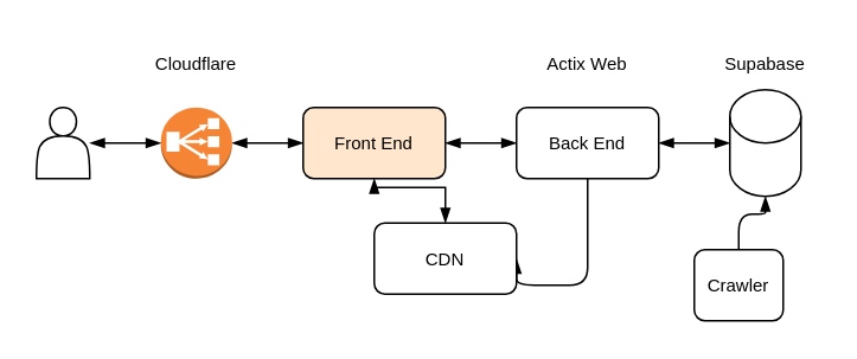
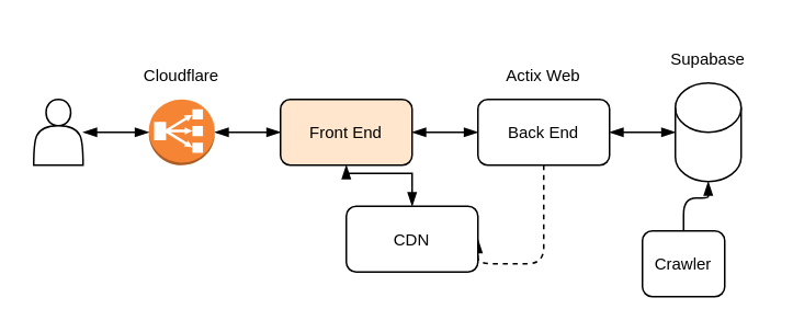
  <mxCell id="0" />
  <mxCell id="1" parent="0" />
  <mxCell id="2" value="" style="shape=actor;whiteSpace=wrap;html=1;" vertex="1" parent="1"><mxGeometry x="20" y="60" width="30" height="40" as="geometry" /></mxCell>
  <mxCell id="3" style="edgeStyle=orthogonalEdgeStyle;rounded=0;orthogonalLoop=1;jettySize=auto;html=1;startArrow=blockThin;startFill=1;endArrow=blockThin;endFill=1;" edge="1" parent="1" source="4"><mxGeometry relative="1" as="geometry"><mxPoint x="170" y="80" as="targetPoint" /></mxGeometry></mxCell>
  <mxCell id="4" value="" style="outlineConnect=0;dashed=0;verticalLabelPosition=bottom;verticalAlign=top;align=center;html=1;shape=mxgraph.aws3.classic_load_balancer;fillColor=#F58534;gradientColor=none;" vertex="1" parent="1"><mxGeometry x="90" y="60" width="40" height="40" as="geometry" /></mxCell>
  <mxCell id="5" style="edgeStyle=orthogonalEdgeStyle;rounded=0;orthogonalLoop=1;jettySize=auto;html=1;entryX=0;entryY=0.5;entryDx=0;entryDy=0;entryPerimeter=0;endArrow=blockThin;endFill=1;startArrow=blockThin;startFill=1;" edge="1" parent="1" source="2" target="4"><mxGeometry relative="1" as="geometry" /></mxCell>
  <mxCell id="6" style="edgeStyle=orthogonalEdgeStyle;rounded=0;orthogonalLoop=1;jettySize=auto;html=1;endArrow=blockThin;endFill=1;startArrow=blockThin;startFill=1;" edge="1" parent="1" source="7"><mxGeometry relative="1" as="geometry"><mxPoint x="290" y="80" as="targetPoint" /></mxGeometry></mxCell>
  <mxCell id="7" value="&lt;font style=&quot;font-size: 10px;&quot;&gt;Front End&lt;/font&gt;" style="rounded=1;whiteSpace=wrap;html=1;fillColor=#ffe6cc;" vertex="1" parent="1"><mxGeometry x="170" y="60" width="80" height="40" as="geometry" /></mxCell>
- <mxCell id="8" value="&lt;font style=&quot;font-size: 10px;&quot;&gt;Cloudflare&lt;/font&gt;" style="text;html=1;align=center;verticalAlign=middle;whiteSpace=wrap;rounded=0;" vertex="1" parent="1"><mxGeometry x="80" y="20" width="60" height="30" as="geometry" /></mxCell>
- <mxCell id="9" style="edgeStyle=orthogonalEdgeStyle;rounded=1;orthogonalLoop=1;jettySize=auto;html=1;entryX=1;entryY=0.5;entryDx=0;entryDy=0;curved=0;endArrow=blockThin;endFill=1;" edge="1" parent="1" source="10" target="18"><mxGeometry relative="1" as="geometry"><Array as="points"><mxPoint x="330" y="160" /></Array></mxGeometry></mxCell>
+ <mxCell id="8" value="&lt;font style=&quot;font-size: 10px;&quot;&gt;Cloudflare&lt;/font&gt;" style="text;html=1;align=center;verticalAlign=middle;whiteSpace=wrap;rounded=0;" vertex="1" parent="1"><mxGeometry x="80" y="30" width="60" height="30" as="geometry" /></mxCell>
+ <mxCell id="9" style="edgeStyle=orthogonalEdgeStyle;rounded=1;orthogonalLoop=1;jettySize=auto;html=1;entryX=1;entryY=0.5;entryDx=0;entryDy=0;curved=0;endArrow=blockThin;endFill=1;dashed=1;" edge="1" parent="1" source="10" target="18"><mxGeometry relative="1" as="geometry"><Array as="points"><mxPoint x="330" y="160" /></Array></mxGeometry></mxCell>
  <mxCell id="10" value="&lt;font style=&quot;font-size: 10px;&quot;&gt;Back End&lt;/font&gt;" style="rounded=1;whiteSpace=wrap;html=1;" vertex="1" parent="1"><mxGeometry x="290" y="60" width="80" height="40" as="geometry" /></mxCell>
- <mxCell id="11" value="&lt;font style=&quot;font-size: 10px;&quot;&gt;Actix Web&lt;/font&gt;" style="text;html=1;align=center;verticalAlign=middle;whiteSpace=wrap;rounded=0;" vertex="1" parent="1"><mxGeometry x="300" y="20" width="60" height="30" as="geometry" /></mxCell>
+ <mxCell id="11" value="&lt;font style=&quot;font-size: 10px;&quot;&gt;Actix Web&lt;/font&gt;" style="text;html=1;align=center;verticalAlign=middle;whiteSpace=wrap;rounded=0;" vertex="1" parent="1"><mxGeometry x="300" y="30" width="60" height="30" as="geometry" /></mxCell>
  <mxCell id="12" value="" style="shape=cylinder3;whiteSpace=wrap;html=1;boundedLbl=1;backgroundOutline=1;size=15;" vertex="1" parent="1"><mxGeometry x="410" y="50" width="40" height="60" as="geometry" /></mxCell>
  <mxCell id="13" style="edgeStyle=orthogonalEdgeStyle;rounded=0;orthogonalLoop=1;jettySize=auto;html=1;entryX=0;entryY=0.5;entryDx=0;entryDy=0;entryPerimeter=0;endArrow=blockThin;endFill=1;startArrow=blockThin;startFill=1;" edge="1" parent="1" source="10" target="12"><mxGeometry relative="1" as="geometry" /></mxCell>
  <mxCell id="14" value="&lt;font style=&quot;font-size: 10px;&quot;&gt;Supabase&lt;/font&gt;" style="text;html=1;align=center;verticalAlign=middle;whiteSpace=wrap;rounded=0;" vertex="1" parent="1"><mxGeometry x="400" y="20" width="60" height="30" as="geometry" /></mxCell>
  <mxCell id="15" value="&lt;font style=&quot;font-size: 10px;&quot;&gt;Crawler&lt;/font&gt;" style="rounded=1;whiteSpace=wrap;html=1;" vertex="1" parent="1"><mxGeometry x="390" y="140" width="50" height="40" as="geometry" /></mxCell>
  <mxCell id="16" style="edgeStyle=orthogonalEdgeStyle;rounded=1;orthogonalLoop=1;jettySize=auto;html=1;entryX=0.5;entryY=1;entryDx=0;entryDy=0;entryPerimeter=0;curved=0;endArrow=blockThin;endFill=1;" edge="1" parent="1" source="15" target="12"><mxGeometry relative="1" as="geometry" /></mxCell>
  <mxCell id="17" style="edgeStyle=orthogonalEdgeStyle;rounded=0;orthogonalLoop=1;jettySize=auto;html=1;exitX=0.5;exitY=0;exitDx=0;exitDy=0;entryX=0.5;entryY=1;entryDx=0;entryDy=0;endArrow=blockThin;endFill=1;startArrow=blockThin;startFill=1;" edge="1" parent="1" source="18" target="7"><mxGeometry relative="1" as="geometry" /></mxCell>
  <mxCell id="18" value="&lt;font style=&quot;font-size: 10px;&quot;&gt;CDN&lt;/font&gt;" style="rounded=1;whiteSpace=wrap;html=1;" vertex="1" parent="1"><mxGeometry x="210" y="125" width="80" height="40" as="geometry" /></mxCell>
